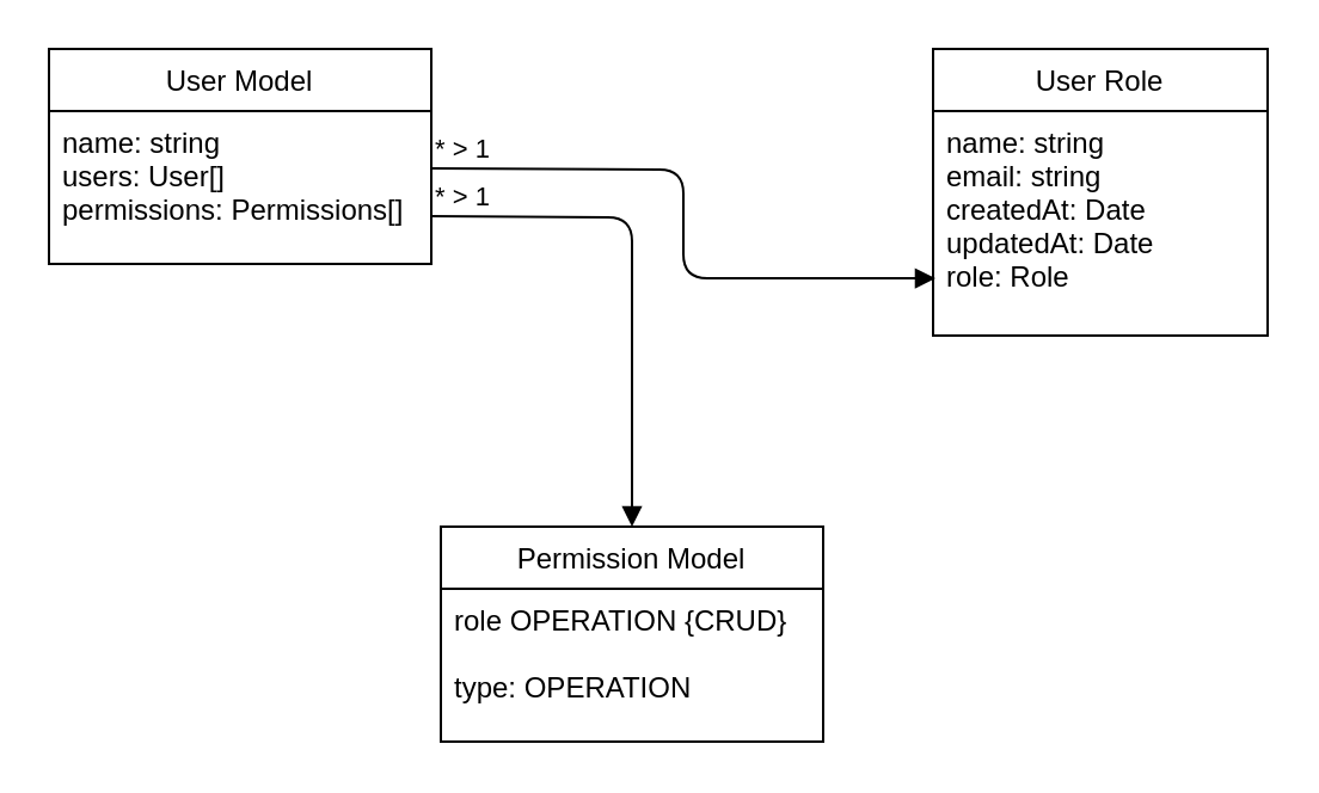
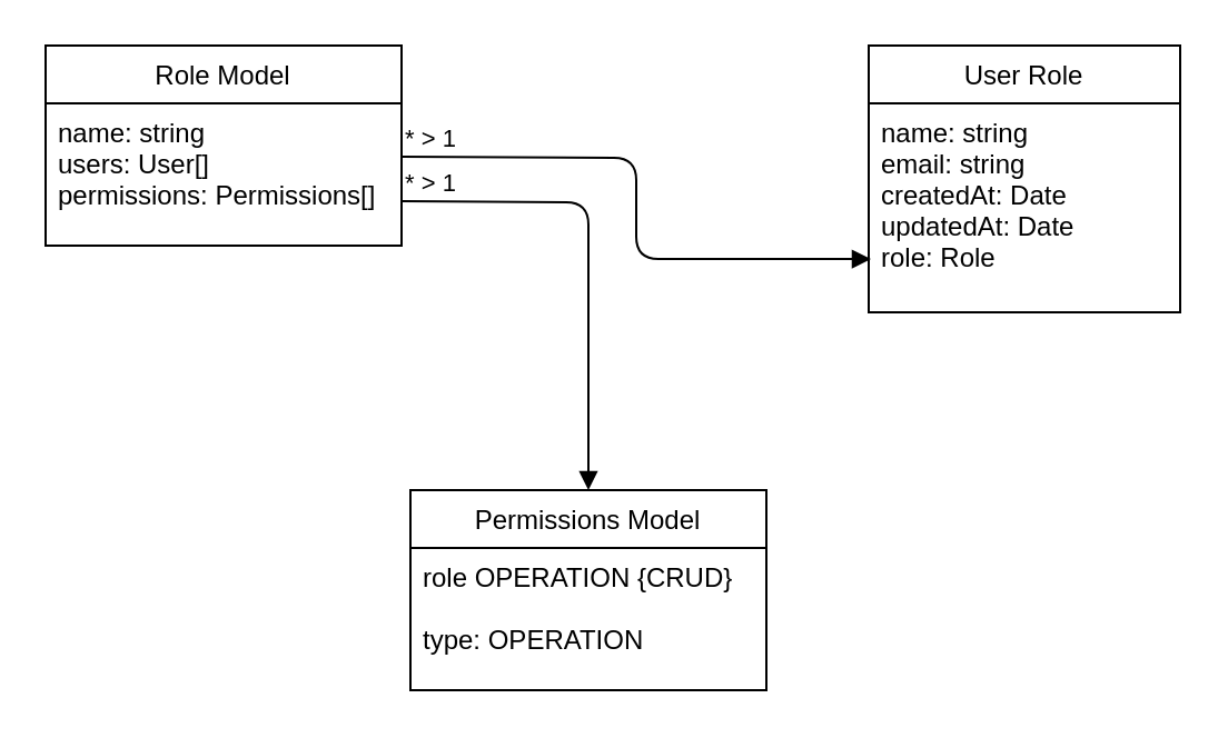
  <mxCell id="0" />
  <mxCell id="1" parent="0" />
  <mxCell id="2" value="User Role" style="swimlane;fontStyle=0;childLayout=stackLayout;horizontal=1;startSize=26;fillColor=none;horizontalStack=0;resizeParent=1;resizeParentMax=0;resizeLast=0;collapsible=1;marginBottom=0;" vertex="1" parent="1"><mxGeometry x="390" y="20" width="140" height="120" as="geometry" /></mxCell>
  <mxCell id="3" value="name: string&#10;email: string&#10;createdAt: Date&#10;updatedAt: Date&#10;role: Role" style="text;strokeColor=none;fillColor=none;align=left;verticalAlign=top;spacingLeft=4;spacingRight=4;overflow=hidden;rotatable=0;points=[[0,0.5],[1,0.5]];portConstraint=eastwest;" vertex="1" parent="2"><mxGeometry y="26" width="140" height="94" as="geometry" /></mxCell>
- <mxCell id="4" value="User Model" style="swimlane;fontStyle=0;childLayout=stackLayout;horizontal=1;startSize=26;fillColor=none;horizontalStack=0;resizeParent=1;resizeParentMax=0;resizeLast=0;collapsible=1;marginBottom=0;" vertex="1" parent="1"><mxGeometry x="20" y="20" width="160" height="90" as="geometry" /></mxCell>
+ <mxCell id="4" value="Role Model" style="swimlane;fontStyle=0;childLayout=stackLayout;horizontal=1;startSize=26;fillColor=none;horizontalStack=0;resizeParent=1;resizeParentMax=0;resizeLast=0;collapsible=1;marginBottom=0;" vertex="1" parent="1"><mxGeometry x="20" y="20" width="160" height="90" as="geometry" /></mxCell>
  <mxCell id="5" value="name: string&#10;users: User[]&#10;permissions: Permissions[]" style="text;strokeColor=none;fillColor=none;align=left;verticalAlign=top;spacingLeft=4;spacingRight=4;overflow=hidden;rotatable=0;points=[[0,0.5],[1,0.5]];portConstraint=eastwest;" vertex="1" parent="4"><mxGeometry y="26" width="160" height="64" as="geometry" /></mxCell>
- <mxCell id="6" value="Permission Model" style="swimlane;fontStyle=0;childLayout=stackLayout;horizontal=1;startSize=26;fillColor=none;horizontalStack=0;resizeParent=1;resizeParentMax=0;resizeLast=0;collapsible=1;marginBottom=0;" vertex="1" parent="1"><mxGeometry x="184" y="220" width="160" height="90" as="geometry" /></mxCell>
+ <mxCell id="6" value="Permissions Model" style="swimlane;fontStyle=0;childLayout=stackLayout;horizontal=1;startSize=26;fillColor=none;horizontalStack=0;resizeParent=1;resizeParentMax=0;resizeLast=0;collapsible=1;marginBottom=0;" vertex="1" parent="1"><mxGeometry x="184" y="220" width="160" height="90" as="geometry" /></mxCell>
  <mxCell id="7" value="role OPERATION {CRUD}&#10;&#10;type: OPERATION" style="text;strokeColor=none;fillColor=none;align=left;verticalAlign=top;spacingLeft=4;spacingRight=4;overflow=hidden;rotatable=0;points=[[0,0.5],[1,0.5]];portConstraint=eastwest;" vertex="1" parent="6"><mxGeometry y="26" width="160" height="64" as="geometry" /></mxCell>
  <mxCell id="8" value="" style="endArrow=block;endFill=1;html=1;edgeStyle=orthogonalEdgeStyle;align=left;verticalAlign=top;entryX=0.007;entryY=0.745;entryDx=0;entryDy=0;entryPerimeter=0;" edge="1" parent="1" target="3"><mxGeometry x="-1" relative="1" as="geometry"><mxPoint x="180" y="70" as="sourcePoint" /><mxPoint x="340" y="70" as="targetPoint" /></mxGeometry></mxCell>
  <mxCell id="9" value="* &amp;gt; 1" style="edgeLabel;resizable=0;html=1;align=left;verticalAlign=bottom;" connectable="0" vertex="1" parent="8"><mxGeometry x="-1" relative="1" as="geometry" /></mxCell>
  <mxCell id="10" value="" style="endArrow=block;endFill=1;html=1;edgeStyle=orthogonalEdgeStyle;align=left;verticalAlign=top;entryX=0.5;entryY=0;entryDx=0;entryDy=0;" edge="1" parent="1" target="6"><mxGeometry x="-1" relative="1" as="geometry"><mxPoint x="180" y="90" as="sourcePoint" /><mxPoint x="280" y="210" as="targetPoint" /></mxGeometry></mxCell>
  <mxCell id="11" value="* &amp;gt; 1" style="edgeLabel;resizable=0;html=1;align=left;verticalAlign=bottom;" connectable="0" vertex="1" parent="10"><mxGeometry x="-1" relative="1" as="geometry" /></mxCell>
